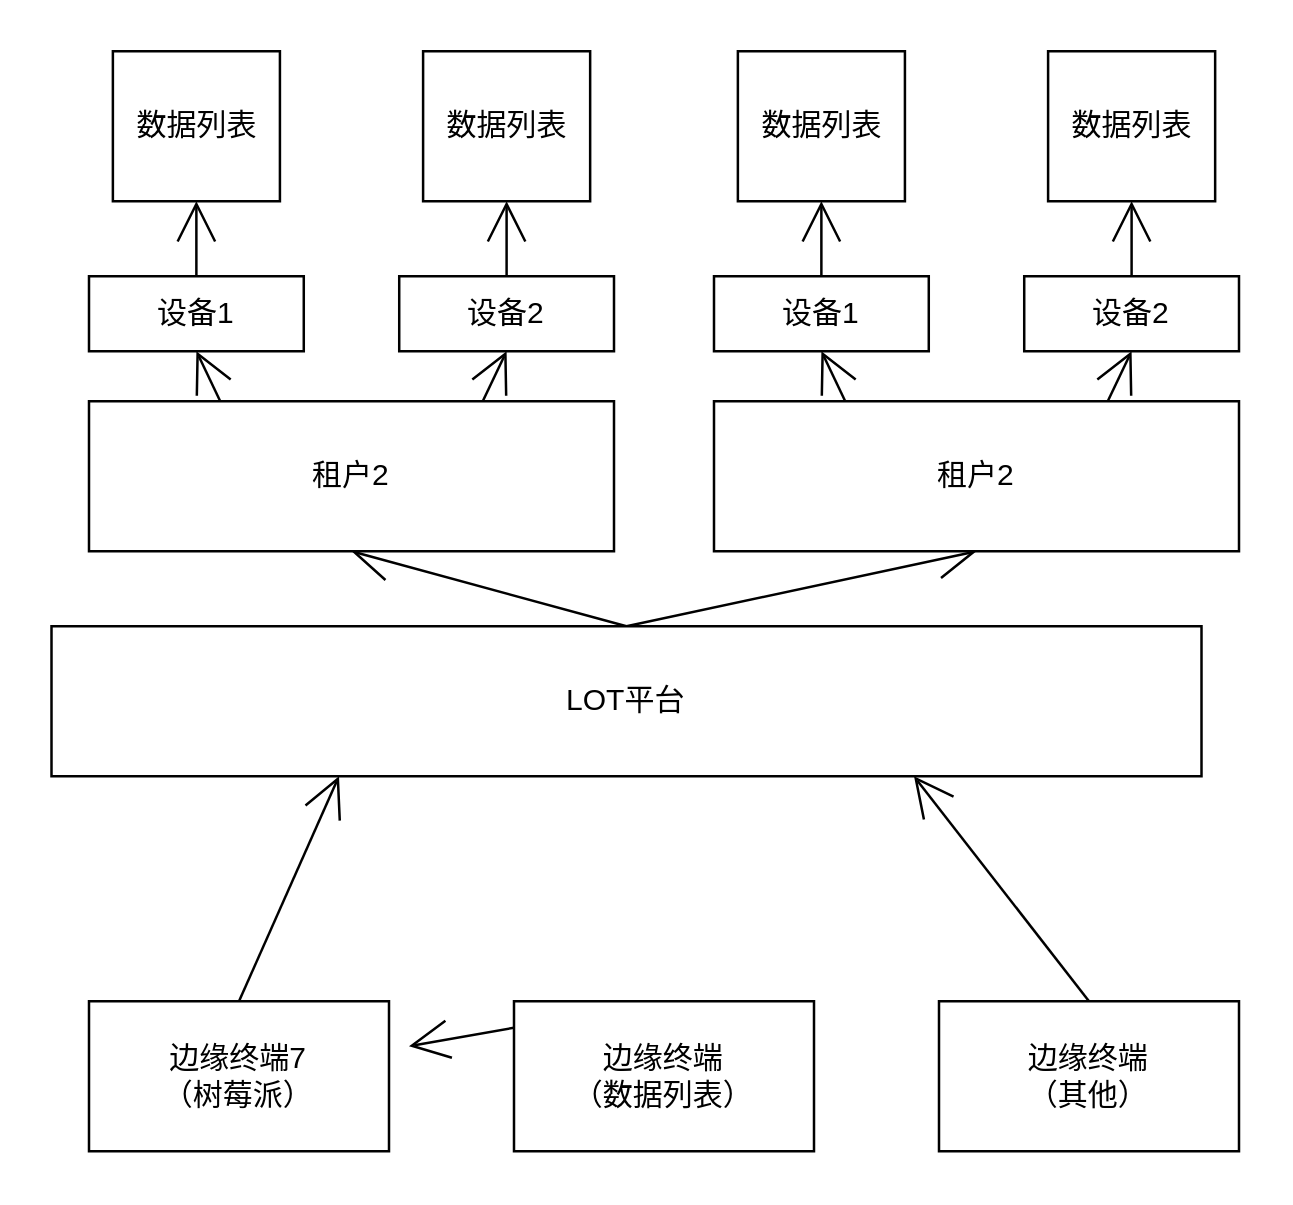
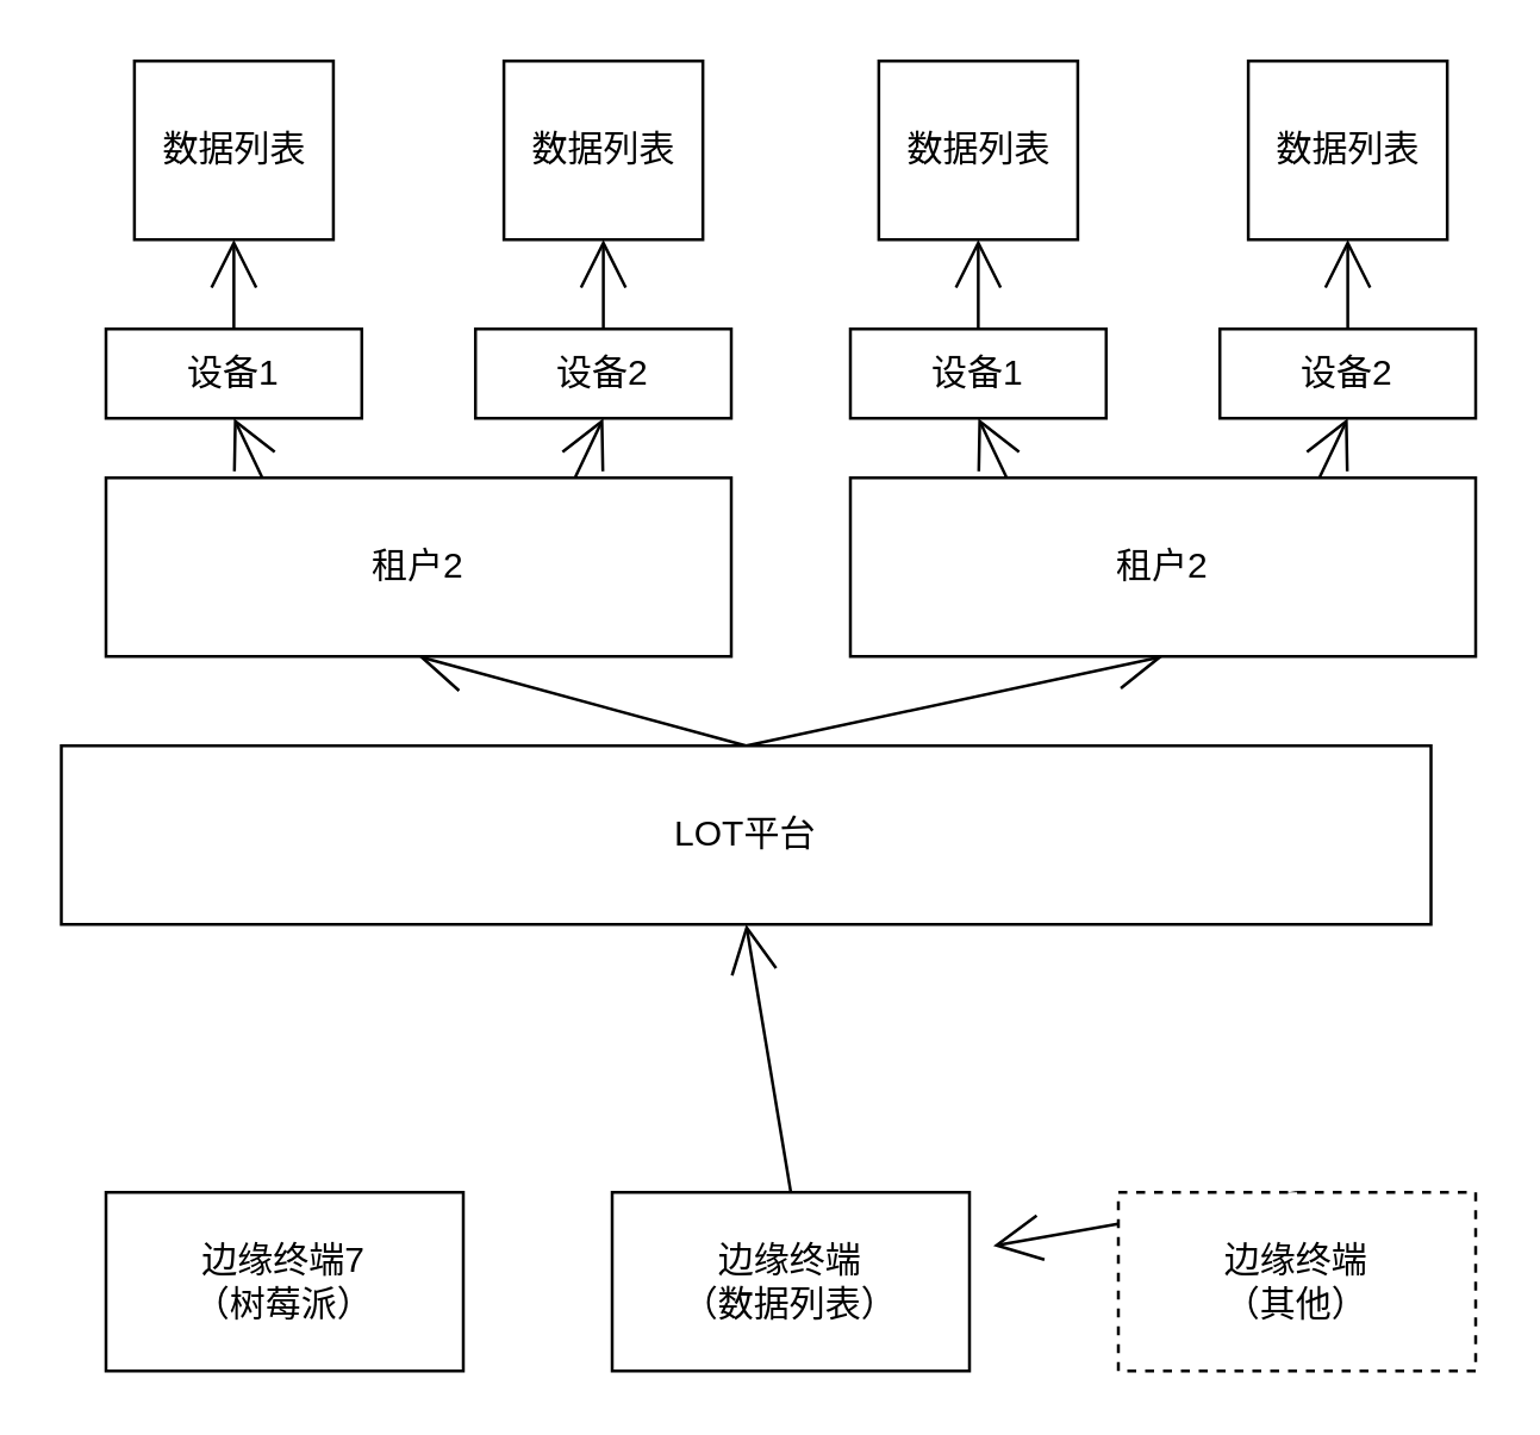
  <mxCell id="0" />
  <mxCell id="1" parent="0" />
  <mxCell id="2" style="edgeStyle=none;curved=1;rounded=0;orthogonalLoop=1;jettySize=auto;html=1;exitX=0.5;exitY=0;exitDx=0;exitDy=0;entryX=0.5;entryY=1;entryDx=0;entryDy=0;endArrow=open;startSize=14;endSize=14;sourcePerimeterSpacing=8;targetPerimeterSpacing=8;" edge="1" parent="1" source="4" target="22"><mxGeometry relative="1" as="geometry"><mxPoint x="100" y="170" as="targetPoint" /></mxGeometry></mxCell>
  <mxCell id="3" style="edgeStyle=none;curved=1;rounded=0;orthogonalLoop=1;jettySize=auto;html=1;exitX=0.5;exitY=0;exitDx=0;exitDy=0;entryX=0.5;entryY=1;entryDx=0;entryDy=0;endArrow=open;startSize=14;endSize=14;sourcePerimeterSpacing=8;targetPerimeterSpacing=8;" edge="1" parent="1" source="4" target="12"><mxGeometry relative="1" as="geometry" /></mxCell>
  <mxCell id="4" value="LOT平台" style="rounded=0;whiteSpace=wrap;html=1;hachureGap=4;pointerEvents=0;" vertex="1" parent="1"><mxGeometry x="20" y="250" width="460" height="60" as="geometry" /></mxCell>
- <mxCell id="5" style="edgeStyle=none;curved=1;rounded=0;orthogonalLoop=1;jettySize=auto;html=1;exitX=0.5;exitY=0;exitDx=0;exitDy=0;entryX=0.25;entryY=1;entryDx=0;entryDy=0;endArrow=open;startSize=14;endSize=14;sourcePerimeterSpacing=8;targetPerimeterSpacing=8;" edge="1" parent="1" source="6" target="4"><mxGeometry relative="1" as="geometry" /></mxCell>
  <mxCell id="6" value="边缘终端7&lt;br&gt;（树莓派）" style="rounded=0;whiteSpace=wrap;html=1;hachureGap=4;pointerEvents=0;" vertex="1" parent="1"><mxGeometry x="35" y="400" width="120" height="60" as="geometry" /></mxCell>
- <mxCell id="7" style="edgeStyle=none;curved=1;rounded=0;orthogonalLoop=1;jettySize=auto;html=1;exitX=0.5;exitY=0;exitDx=0;exitDy=0;endArrow=open;startSize=14;endSize=14;sourcePerimeterSpacing=8;targetPerimeterSpacing=8;" edge="1" parent="1" source="8" target="6"><mxGeometry relative="1" as="geometry" /></mxCell>
+ <mxCell id="7" style="edgeStyle=none;curved=1;rounded=0;orthogonalLoop=1;jettySize=auto;html=1;exitX=0.5;exitY=0;exitDx=0;exitDy=0;entryX=0.5;entryY=1;entryDx=0;entryDy=0;endArrow=open;startSize=14;endSize=14;sourcePerimeterSpacing=8;targetPerimeterSpacing=8;" edge="1" parent="1" source="8" target="4"><mxGeometry relative="1" as="geometry" /></mxCell>
  <mxCell id="8" value="边缘终端&lt;br&gt;（数据列表）" style="rounded=0;whiteSpace=wrap;html=1;hachureGap=4;pointerEvents=0;" vertex="1" parent="1"><mxGeometry x="205" y="400" width="120" height="60" as="geometry" /></mxCell>
- <mxCell id="9" style="edgeStyle=none;curved=1;rounded=0;orthogonalLoop=1;jettySize=auto;html=1;exitX=0.5;exitY=0;exitDx=0;exitDy=0;entryX=0.75;entryY=1;entryDx=0;entryDy=0;endArrow=open;startSize=14;endSize=14;sourcePerimeterSpacing=8;targetPerimeterSpacing=8;" edge="1" parent="1" source="10" target="4"><mxGeometry relative="1" as="geometry" /></mxCell>
- <mxCell id="10" value="边缘终端&lt;br&gt;（其他）" style="rounded=0;whiteSpace=wrap;html=1;hachureGap=4;pointerEvents=0;" vertex="1" parent="1"><mxGeometry x="375" y="400" width="120" height="60" as="geometry" /></mxCell>
+ <mxCell id="9" style="edgeStyle=none;curved=1;rounded=0;orthogonalLoop=1;jettySize=auto;html=1;exitX=0.5;exitY=0;exitDx=0;exitDy=0;endArrow=open;startSize=14;endSize=14;sourcePerimeterSpacing=8;targetPerimeterSpacing=8;" edge="1" parent="1" source="10" target="8"><mxGeometry relative="1" as="geometry" /></mxCell>
+ <mxCell id="10" value="边缘终端&lt;br&gt;（其他）" style="rounded=0;whiteSpace=wrap;html=1;hachureGap=4;pointerEvents=0;dashed=1;" vertex="1" parent="1"><mxGeometry x="375" y="400" width="120" height="60" as="geometry" /></mxCell>
  <mxCell id="11" value="" style="group" vertex="1" connectable="0" parent="1"><mxGeometry x="285" y="20" width="210" height="200" as="geometry" /></mxCell>
  <mxCell id="12" value="租户2" style="rounded=0;whiteSpace=wrap;html=1;hachureGap=4;pointerEvents=0;" vertex="1" parent="11"><mxGeometry y="140" width="210" height="60" as="geometry" /></mxCell>
  <mxCell id="13" value="设备1" style="rounded=0;whiteSpace=wrap;html=1;hachureGap=4;pointerEvents=0;" vertex="1" parent="11"><mxGeometry y="90" width="85.909" height="30" as="geometry" /></mxCell>
  <mxCell id="14" style="edgeStyle=none;curved=1;rounded=0;orthogonalLoop=1;jettySize=auto;html=1;exitX=0.25;exitY=0;exitDx=0;exitDy=0;entryX=0.5;entryY=1;entryDx=0;entryDy=0;endArrow=open;startSize=14;endSize=14;sourcePerimeterSpacing=8;targetPerimeterSpacing=8;" edge="1" parent="11" source="12" target="13"><mxGeometry relative="1" as="geometry" /></mxCell>
  <mxCell id="15" value="设备2" style="rounded=0;whiteSpace=wrap;html=1;hachureGap=4;pointerEvents=0;" vertex="1" parent="11"><mxGeometry x="124.091" y="90" width="85.909" height="30" as="geometry" /></mxCell>
  <mxCell id="16" style="edgeStyle=none;curved=1;rounded=0;orthogonalLoop=1;jettySize=auto;html=1;exitX=0.75;exitY=0;exitDx=0;exitDy=0;entryX=0.5;entryY=1;entryDx=0;entryDy=0;endArrow=open;startSize=14;endSize=14;sourcePerimeterSpacing=8;targetPerimeterSpacing=8;" edge="1" parent="11" source="12" target="15"><mxGeometry relative="1" as="geometry" /></mxCell>
  <mxCell id="17" value="数据列表" style="rounded=0;whiteSpace=wrap;html=1;hachureGap=4;pointerEvents=0;" vertex="1" parent="11"><mxGeometry x="9.545" width="66.818" height="60" as="geometry" /></mxCell>
  <mxCell id="18" style="edgeStyle=none;curved=1;rounded=0;orthogonalLoop=1;jettySize=auto;html=1;exitX=0.5;exitY=0;exitDx=0;exitDy=0;entryX=0.5;entryY=1;entryDx=0;entryDy=0;endArrow=open;startSize=14;endSize=14;sourcePerimeterSpacing=8;targetPerimeterSpacing=8;" edge="1" target="17" parent="11"><mxGeometry relative="1" as="geometry"><mxPoint x="42.955" y="90.0" as="sourcePoint" /></mxGeometry></mxCell>
  <mxCell id="19" style="edgeStyle=none;curved=1;rounded=0;orthogonalLoop=1;jettySize=auto;html=1;exitX=0.5;exitY=0;exitDx=0;exitDy=0;entryX=0.5;entryY=1;entryDx=0;entryDy=0;endArrow=open;startSize=14;endSize=14;sourcePerimeterSpacing=8;targetPerimeterSpacing=8;" edge="1" target="20" parent="11"><mxGeometry relative="1" as="geometry"><mxPoint x="167.045" y="90.0" as="sourcePoint" /></mxGeometry></mxCell>
  <mxCell id="20" value="数据列表" style="rounded=0;whiteSpace=wrap;html=1;hachureGap=4;pointerEvents=0;" vertex="1" parent="11"><mxGeometry x="133.636" width="66.818" height="60" as="geometry" /></mxCell>
  <mxCell id="21" value="" style="group" vertex="1" connectable="0" parent="1"><mxGeometry x="35" y="20" width="210" height="200" as="geometry" /></mxCell>
  <mxCell id="22" value="租户2" style="rounded=0;whiteSpace=wrap;html=1;hachureGap=4;pointerEvents=0;" vertex="1" parent="21"><mxGeometry y="140" width="210" height="60" as="geometry" /></mxCell>
  <mxCell id="23" value="设备1" style="rounded=0;whiteSpace=wrap;html=1;hachureGap=4;pointerEvents=0;" vertex="1" parent="21"><mxGeometry y="90" width="85.909" height="30" as="geometry" /></mxCell>
  <mxCell id="24" style="edgeStyle=none;curved=1;rounded=0;orthogonalLoop=1;jettySize=auto;html=1;exitX=0.25;exitY=0;exitDx=0;exitDy=0;entryX=0.5;entryY=1;entryDx=0;entryDy=0;endArrow=open;startSize=14;endSize=14;sourcePerimeterSpacing=8;targetPerimeterSpacing=8;" edge="1" parent="21" source="22" target="23"><mxGeometry relative="1" as="geometry" /></mxCell>
  <mxCell id="25" value="设备2" style="rounded=0;whiteSpace=wrap;html=1;hachureGap=4;pointerEvents=0;" vertex="1" parent="21"><mxGeometry x="124.091" y="90" width="85.909" height="30" as="geometry" /></mxCell>
  <mxCell id="26" style="edgeStyle=none;curved=1;rounded=0;orthogonalLoop=1;jettySize=auto;html=1;exitX=0.75;exitY=0;exitDx=0;exitDy=0;entryX=0.5;entryY=1;entryDx=0;entryDy=0;endArrow=open;startSize=14;endSize=14;sourcePerimeterSpacing=8;targetPerimeterSpacing=8;" edge="1" parent="21" source="22" target="25"><mxGeometry relative="1" as="geometry" /></mxCell>
  <mxCell id="27" value="数据列表" style="rounded=0;whiteSpace=wrap;html=1;hachureGap=4;pointerEvents=0;" vertex="1" parent="21"><mxGeometry x="9.545" width="66.818" height="60" as="geometry" /></mxCell>
  <mxCell id="28" style="edgeStyle=none;curved=1;rounded=0;orthogonalLoop=1;jettySize=auto;html=1;exitX=0.5;exitY=0;exitDx=0;exitDy=0;entryX=0.5;entryY=1;entryDx=0;entryDy=0;endArrow=open;startSize=14;endSize=14;sourcePerimeterSpacing=8;targetPerimeterSpacing=8;" edge="1" parent="21" target="27"><mxGeometry relative="1" as="geometry"><mxPoint x="42.955" y="90.0" as="sourcePoint" /></mxGeometry></mxCell>
  <mxCell id="29" style="edgeStyle=none;curved=1;rounded=0;orthogonalLoop=1;jettySize=auto;html=1;exitX=0.5;exitY=0;exitDx=0;exitDy=0;entryX=0.5;entryY=1;entryDx=0;entryDy=0;endArrow=open;startSize=14;endSize=14;sourcePerimeterSpacing=8;targetPerimeterSpacing=8;" edge="1" parent="21" target="30"><mxGeometry relative="1" as="geometry"><mxPoint x="167.045" y="90.0" as="sourcePoint" /></mxGeometry></mxCell>
  <mxCell id="30" value="数据列表" style="rounded=0;whiteSpace=wrap;html=1;hachureGap=4;pointerEvents=0;" vertex="1" parent="21"><mxGeometry x="133.636" width="66.818" height="60" as="geometry" /></mxCell>
